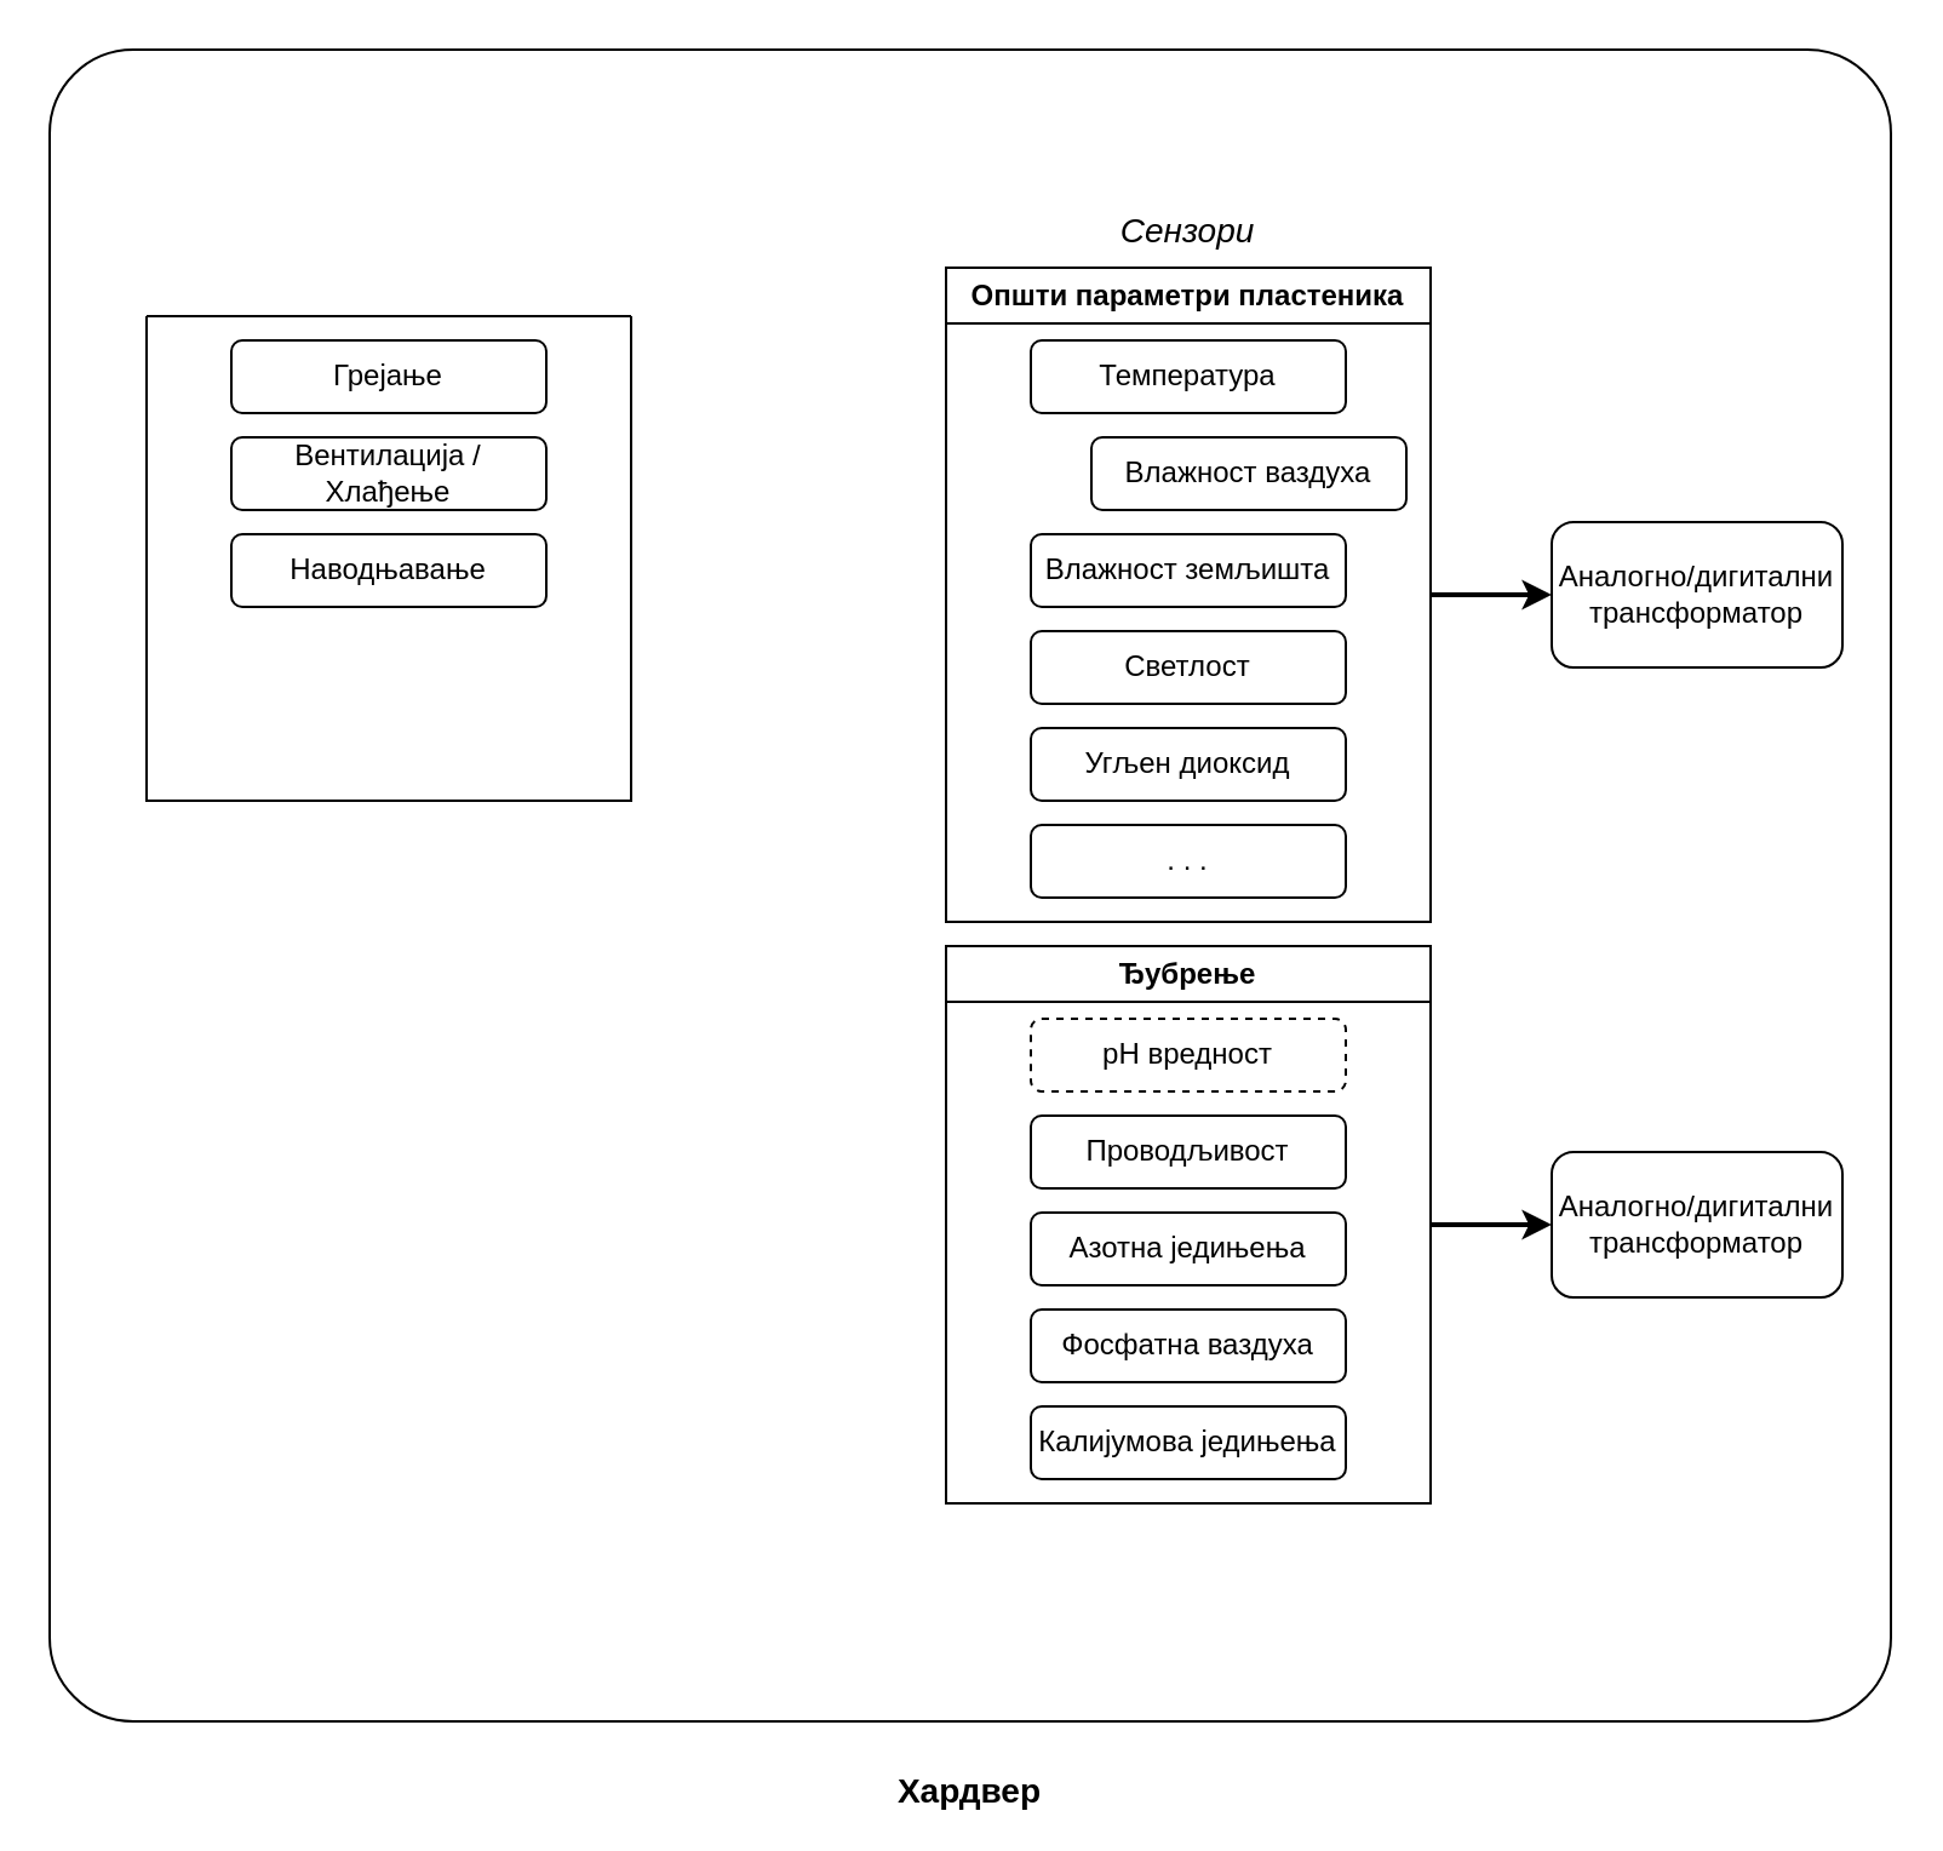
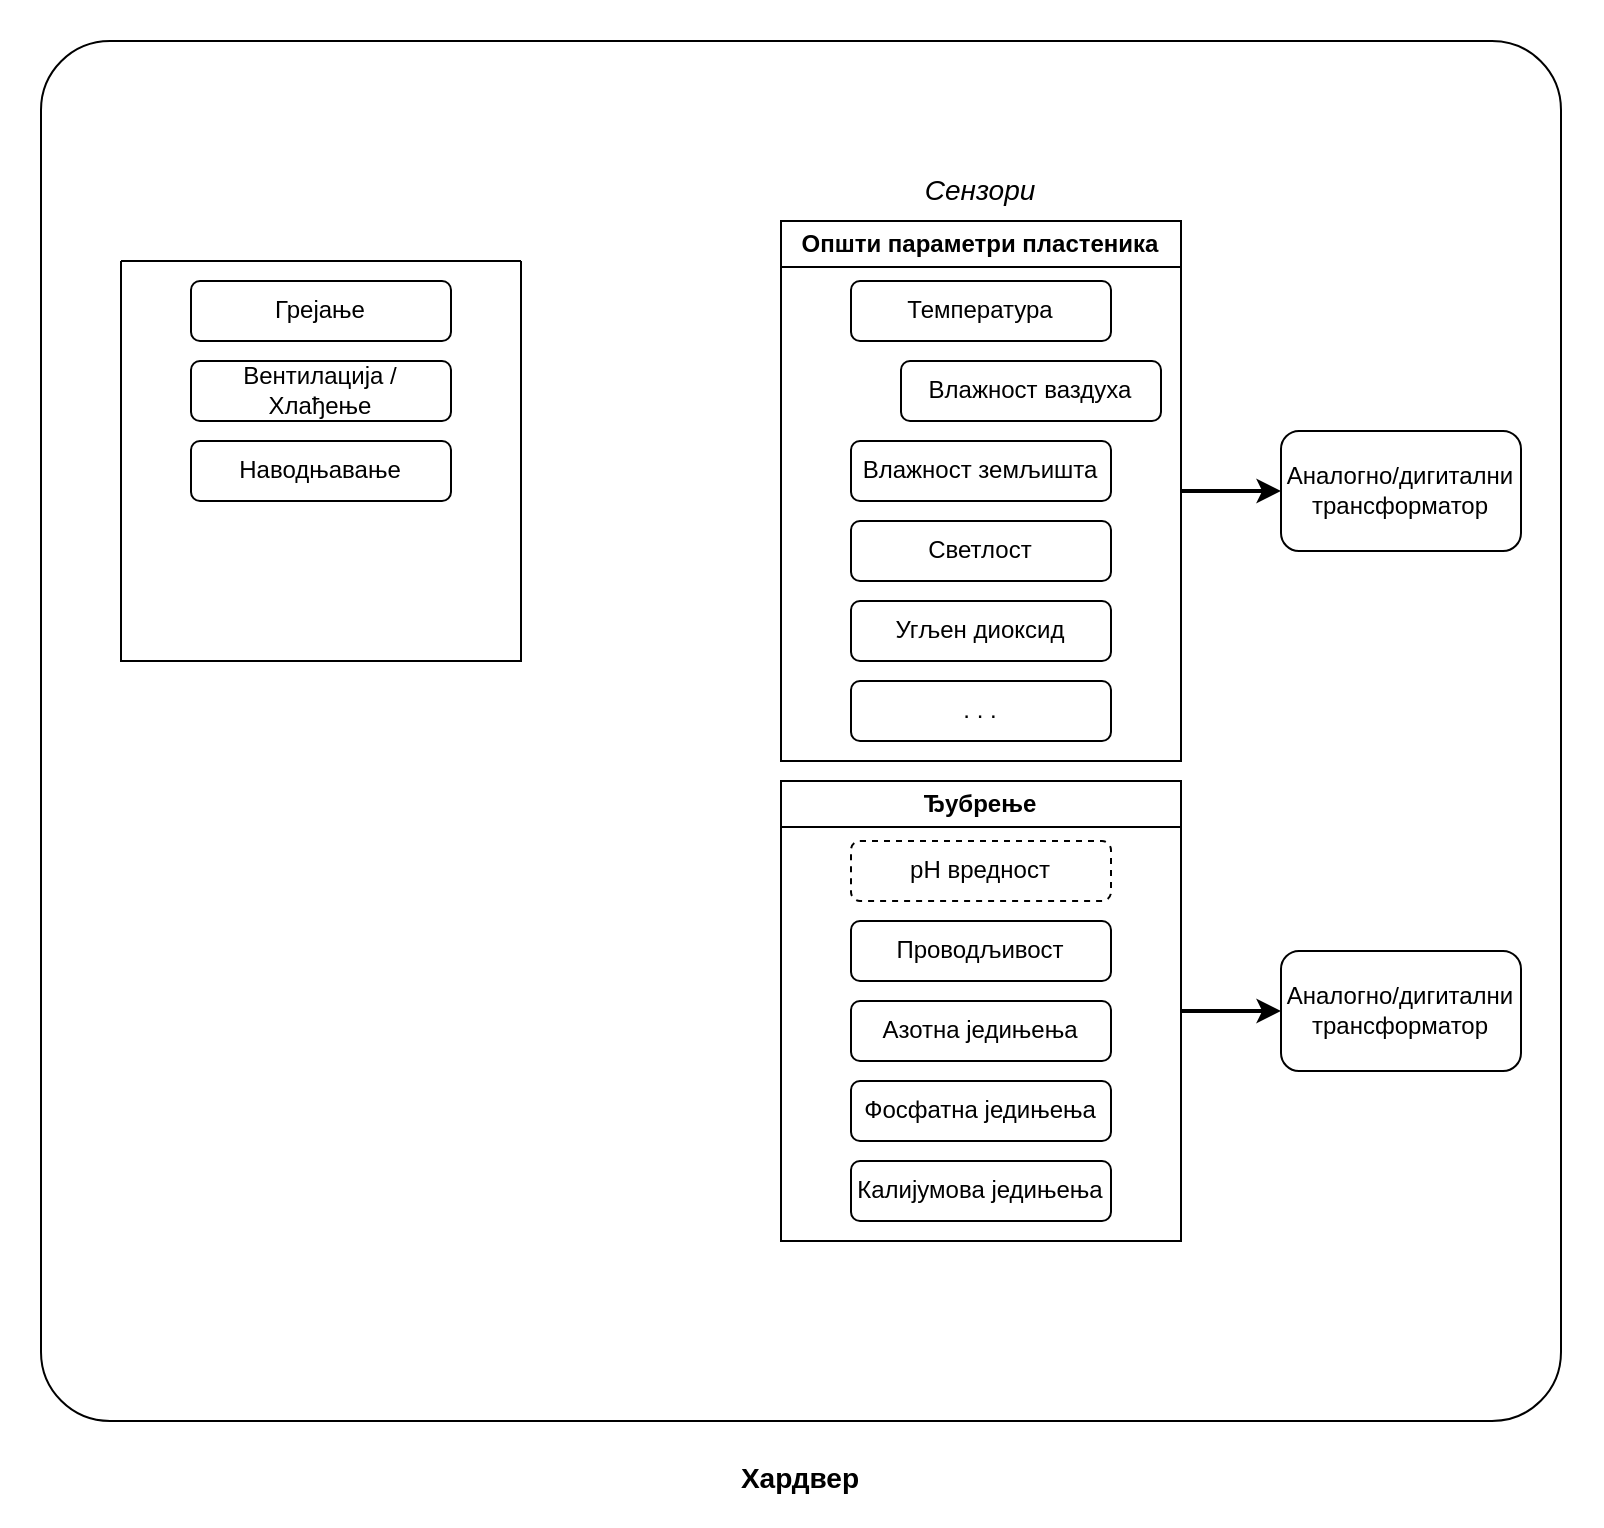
  <mxCell id="0" />
  <mxCell id="1" parent="0" />
  <mxCell id="2" value="&lt;h3&gt;Хардвер&lt;br&gt;&lt;/h3&gt;" style="rounded=1;whiteSpace=wrap;html=1;labelPosition=center;verticalLabelPosition=bottom;align=center;verticalAlign=top;horizontal=1;arcSize=5;" vertex="1" parent="1"><mxGeometry x="20" y="20" width="760" height="690" as="geometry" /></mxCell>
  <mxCell id="3" style="edgeStyle=orthogonalEdgeStyle;rounded=0;orthogonalLoop=1;jettySize=auto;html=1;exitX=1;exitY=0.5;exitDx=0;exitDy=0;entryX=0;entryY=0.5;entryDx=0;entryDy=0;strokeWidth=2;" edge="1" parent="1" source="4" target="20"><mxGeometry relative="1" as="geometry" /></mxCell>
  <mxCell id="4" value="Општи параметри пластеника" style="swimlane;whiteSpace=wrap;html=1;movable=1;resizable=1;rotatable=1;deletable=1;editable=1;locked=0;connectable=1;" vertex="1" parent="1"><mxGeometry x="390" y="110" width="200" height="270" as="geometry"><mxRectangle x="140" y="150" width="140" height="30" as="alternateBounds" /></mxGeometry></mxCell>
  <mxCell id="5" value="Температура" style="rounded=1;whiteSpace=wrap;html=1;" vertex="1" parent="4"><mxGeometry x="35" y="30" width="130" height="30" as="geometry" /></mxCell>
  <mxCell id="6" value="Влажност ваздуха" style="rounded=1;whiteSpace=wrap;html=1;" vertex="1" parent="4"><mxGeometry x="60" y="70" width="130" height="30" as="geometry" /></mxCell>
  <mxCell id="7" value="Влажност земљишта" style="rounded=1;whiteSpace=wrap;html=1;" vertex="1" parent="4"><mxGeometry x="35" y="110" width="130" height="30" as="geometry" /></mxCell>
  <mxCell id="8" value="Угљен диоксид" style="rounded=1;whiteSpace=wrap;html=1;" vertex="1" parent="4"><mxGeometry x="35" y="190" width="130" height="30" as="geometry" /></mxCell>
  <mxCell id="9" value=". . ." style="rounded=1;whiteSpace=wrap;html=1;" vertex="1" parent="4"><mxGeometry x="35" y="230" width="130" height="30" as="geometry" /></mxCell>
  <mxCell id="10" value="Светлост" style="rounded=1;whiteSpace=wrap;html=1;" vertex="1" parent="4"><mxGeometry x="35" y="150" width="130" height="30" as="geometry" /></mxCell>
  <mxCell id="11" value="Сензори " style="text;html=1;strokeColor=none;fillColor=none;align=center;verticalAlign=middle;whiteSpace=wrap;rounded=0;fontSize=14;fontStyle=2" vertex="1" parent="1"><mxGeometry x="460" y="80" width="60" height="30" as="geometry" /></mxCell>
  <mxCell id="12" style="edgeStyle=orthogonalEdgeStyle;rounded=0;orthogonalLoop=1;jettySize=auto;html=1;exitX=1;exitY=0.5;exitDx=0;exitDy=0;entryX=0;entryY=0.5;entryDx=0;entryDy=0;strokeWidth=2;" edge="1" parent="1" source="13" target="21"><mxGeometry relative="1" as="geometry" /></mxCell>
  <mxCell id="13" value="Ђубрење" style="swimlane;whiteSpace=wrap;html=1;movable=1;resizable=1;rotatable=1;deletable=1;editable=1;locked=0;connectable=1;" vertex="1" parent="1"><mxGeometry x="390" y="390" width="200" height="230" as="geometry"><mxRectangle x="140" y="150" width="140" height="30" as="alternateBounds" /></mxGeometry></mxCell>
  <mxCell id="14" value="pH вредност" style="rounded=1;whiteSpace=wrap;html=1;dashed=1;" vertex="1" parent="13"><mxGeometry x="35" y="30" width="130" height="30" as="geometry" /></mxCell>
  <mxCell id="15" value="Проводљивост" style="rounded=1;whiteSpace=wrap;html=1;" vertex="1" parent="13"><mxGeometry x="35" y="70" width="130" height="30" as="geometry" /></mxCell>
  <mxCell id="16" value="Aзотна једињења" style="rounded=1;whiteSpace=wrap;html=1;" vertex="1" parent="13"><mxGeometry x="35" y="110" width="130" height="30" as="geometry" /></mxCell>
  <mxCell id="17" value="Калијумова једињења" style="rounded=1;whiteSpace=wrap;html=1;" vertex="1" parent="13"><mxGeometry x="35" y="190" width="130" height="30" as="geometry" /></mxCell>
- <mxCell id="18" value="Фосфатна ваздуха" style="rounded=1;whiteSpace=wrap;html=1;" vertex="1" parent="13"><mxGeometry x="35" y="150" width="130" height="30" as="geometry" /></mxCell>
+ <mxCell id="18" value="Фосфатна једињења" style="rounded=1;whiteSpace=wrap;html=1;" vertex="1" parent="13"><mxGeometry x="35" y="150" width="130" height="30" as="geometry" /></mxCell>
  <mxCell id="19" style="edgeStyle=orthogonalEdgeStyle;rounded=0;orthogonalLoop=1;jettySize=auto;html=1;exitX=0.5;exitY=1;exitDx=0;exitDy=0;" edge="1" parent="13" source="18" target="18"><mxGeometry relative="1" as="geometry" /></mxCell>
  <mxCell id="20" value="Аналогно/дигитални трансформатор" style="rounded=1;whiteSpace=wrap;html=1;" vertex="1" parent="1"><mxGeometry x="640" y="215" width="120" height="60" as="geometry" /></mxCell>
  <mxCell id="21" value="Аналогно/дигитални трансформатор" style="rounded=1;whiteSpace=wrap;html=1;strokeWidth=1;" vertex="1" parent="1"><mxGeometry x="640" y="475" width="120" height="60" as="geometry" /></mxCell>
  <mxCell id="22" value="" style="swimlane;startSize=0;" vertex="1" parent="1"><mxGeometry x="60" y="130" width="200" height="200" as="geometry" /></mxCell>
  <mxCell id="23" value="Вентилација / Хлађење" style="rounded=1;whiteSpace=wrap;html=1;" vertex="1" parent="22"><mxGeometry x="35" y="50" width="130" height="30" as="geometry" /></mxCell>
  <mxCell id="24" value="Грејање" style="rounded=1;whiteSpace=wrap;html=1;" vertex="1" parent="1"><mxGeometry x="95" y="140" width="130" height="30" as="geometry" /></mxCell>
  <mxCell id="25" value="Наводњавање" style="rounded=1;whiteSpace=wrap;html=1;" vertex="1" parent="1"><mxGeometry x="95" y="220" width="130" height="30" as="geometry" /></mxCell>
